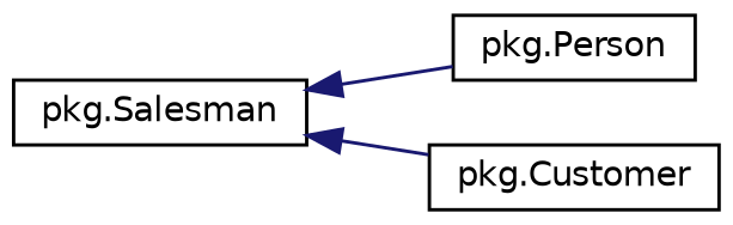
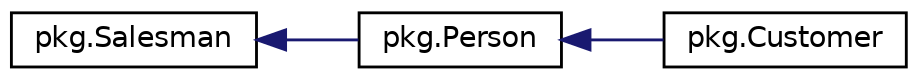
  digraph {
    rankdir=LR
    node [color=black fillcolor=white fontname=Helvetica fontsize=10 shape=record style=filled]
    edge [color=midnightblue dir=back fontname=Helvetica fontsize=10 labelfontname=Helvetica labelfontsize=10 style=solid]
    n1 [height=0.2 label="pkg.Person" width=0.4]
    n2 [height=0.2 label="pkg.Customer" width=0.4]
    n3 [height=0.2 label="pkg.Salesman" width=0.4]
-   n3 -> n2
+   n1 -> n2
    n3 -> n1
  }
